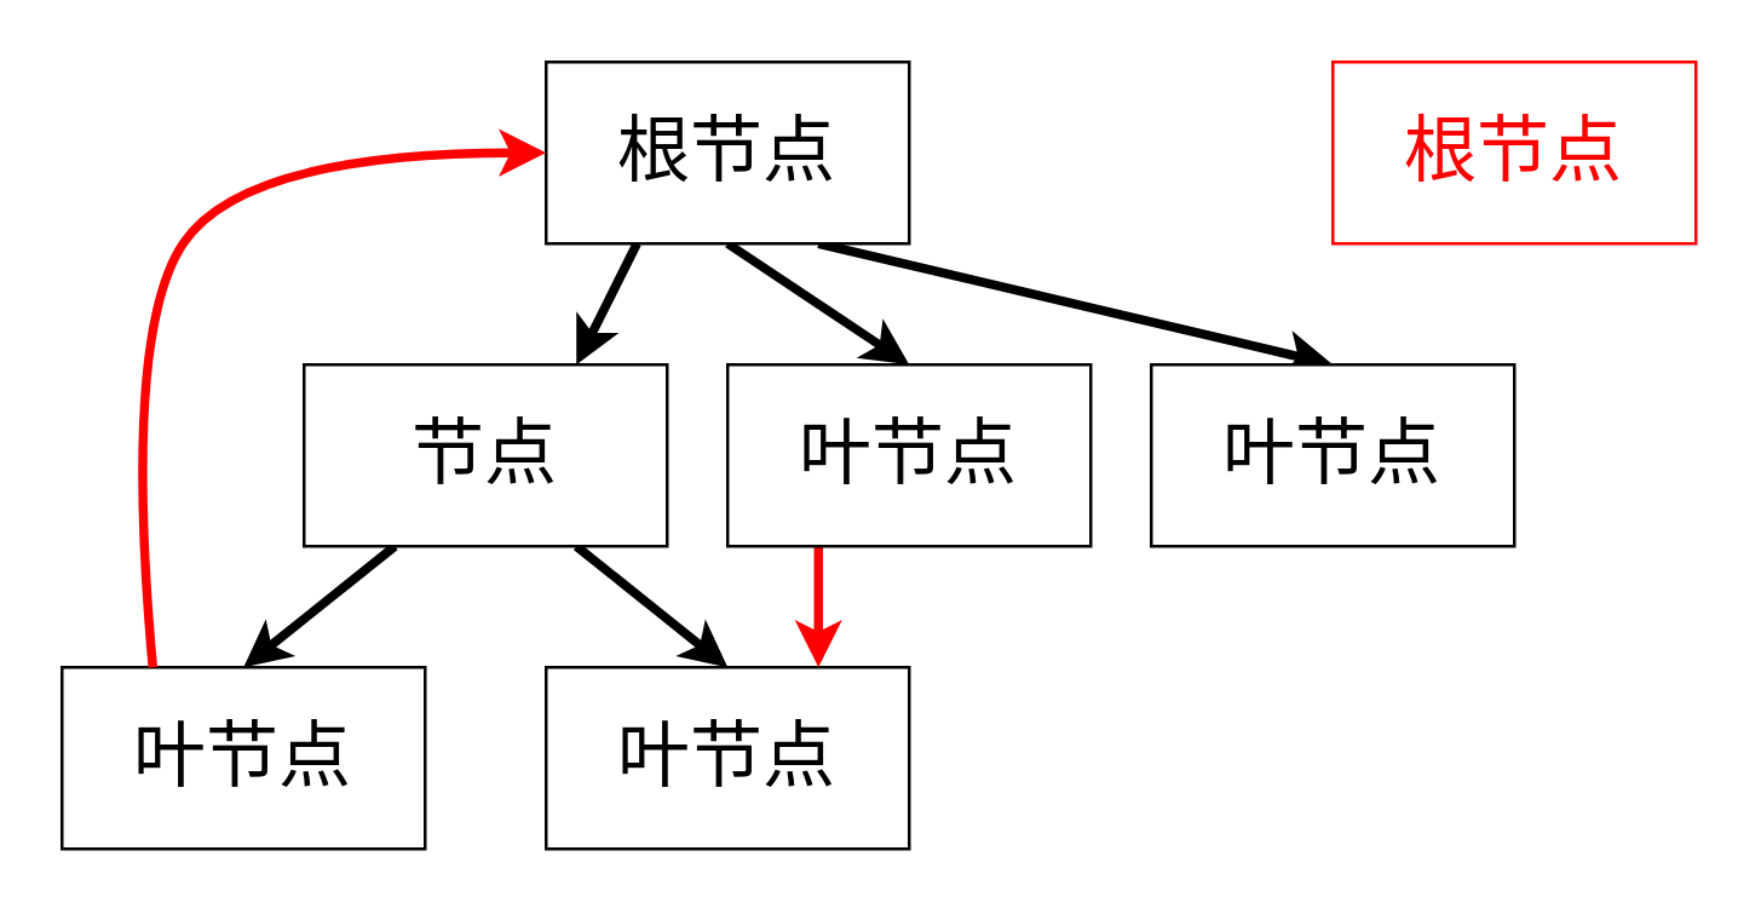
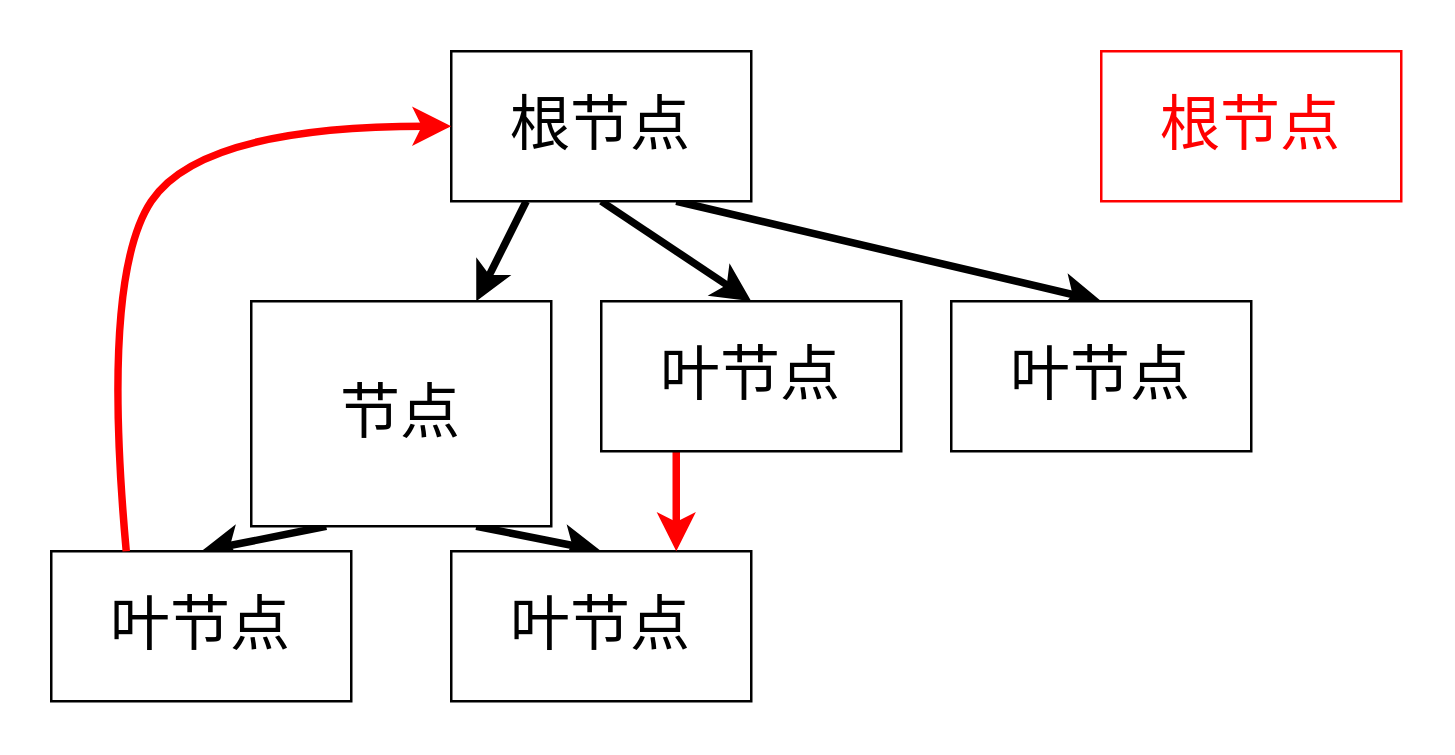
  <mxCell id="0" />
  <mxCell id="1" parent="0" />
  <mxCell id="2" style="rounded=0;orthogonalLoop=1;jettySize=auto;html=1;strokeWidth=3;exitX=0.25;exitY=1;exitDx=0;exitDy=0;entryX=0.75;entryY=0;entryDx=0;entryDy=0;" parent="1" source="5" target="8" edge="1"><mxGeometry relative="1" as="geometry"><mxPoint x="190" y="120" as="targetPoint" /></mxGeometry></mxCell>
  <mxCell id="3" style="rounded=0;orthogonalLoop=1;jettySize=auto;html=1;exitX=0.75;exitY=1;exitDx=0;exitDy=0;entryX=0.5;entryY=0;entryDx=0;entryDy=0;strokeWidth=3;" parent="1" source="5" target="11" edge="1"><mxGeometry relative="1" as="geometry" /></mxCell>
  <mxCell id="4" style="rounded=0;orthogonalLoop=1;jettySize=auto;html=1;entryX=0.5;entryY=0;entryDx=0;entryDy=0;strokeWidth=3;exitX=0.5;exitY=1;exitDx=0;exitDy=0;" parent="1" source="5" target="13" edge="1"><mxGeometry relative="1" as="geometry" /></mxCell>
  <mxCell id="5" value="&lt;font style=&quot;font-size: 24px;&quot;&gt;根节点&lt;/font&gt;" style="rounded=0;whiteSpace=wrap;html=1;" parent="1" vertex="1"><mxGeometry x="180" width="120" height="60" as="geometry" y="20" /></mxCell>
  <mxCell id="6" style="rounded=0;orthogonalLoop=1;jettySize=auto;html=1;entryX=0.5;entryY=0;entryDx=0;entryDy=0;strokeWidth=3;exitX=0.25;exitY=1;exitDx=0;exitDy=0;" parent="1" source="8" target="9" edge="1"><mxGeometry relative="1" as="geometry" /></mxCell>
  <mxCell id="7" style="rounded=0;orthogonalLoop=1;jettySize=auto;html=1;entryX=0.5;entryY=0;entryDx=0;entryDy=0;strokeWidth=3;exitX=0.75;exitY=1;exitDx=0;exitDy=0;" parent="1" source="8" target="10" edge="1"><mxGeometry relative="1" as="geometry" /></mxCell>
- <mxCell id="8" value="&lt;font style=&quot;font-size: 24px;&quot;&gt;节点&lt;/font&gt;" style="rounded=0;whiteSpace=wrap;html=1;" parent="1" vertex="1"><mxGeometry x="100" y="120" width="120" height="60" as="geometry" /></mxCell>
+ <mxCell id="8" value="&lt;font style=&quot;font-size: 24px;&quot;&gt;节点&lt;/font&gt;" style="rounded=0;whiteSpace=wrap;html=1;" parent="1" vertex="1"><mxGeometry x="100" y="120" width="120" height="90" as="geometry" /></mxCell>
  <mxCell id="9" value="&lt;font style=&quot;font-size: 24px;&quot;&gt;叶节点&lt;/font&gt;" style="rounded=0;whiteSpace=wrap;html=1;" parent="1" vertex="1"><mxGeometry y="220" width="120" height="60" as="geometry" x="20" /></mxCell>
  <mxCell id="10" value="&lt;font style=&quot;font-size: 24px;&quot;&gt;叶节点&lt;/font&gt;" style="rounded=0;whiteSpace=wrap;html=1;" parent="1" vertex="1"><mxGeometry x="180" y="220" width="120" height="60" as="geometry" /></mxCell>
  <mxCell id="11" value="&lt;font style=&quot;font-size: 24px;&quot;&gt;叶节点&lt;/font&gt;" style="rounded=0;whiteSpace=wrap;html=1;" parent="1" vertex="1"><mxGeometry x="380" y="120" width="120" height="60" as="geometry" /></mxCell>
  <mxCell id="12" style="edgeStyle=orthogonalEdgeStyle;rounded=0;orthogonalLoop=1;jettySize=auto;html=1;exitX=0.25;exitY=1;exitDx=0;exitDy=0;entryX=0.75;entryY=0;entryDx=0;entryDy=0;strokeWidth=3;strokeColor=#FF0000;" parent="1" source="13" target="10" edge="1"><mxGeometry relative="1" as="geometry" /></mxCell>
  <mxCell id="13" value="&lt;font style=&quot;font-size: 24px;&quot;&gt;叶节点&lt;/font&gt;" style="rounded=0;whiteSpace=wrap;html=1;" parent="1" vertex="1"><mxGeometry x="240" y="120" width="120" height="60" as="geometry" /></mxCell>
  <mxCell id="14" value="" style="curved=1;endArrow=classic;html=1;rounded=0;exitX=0.25;exitY=0;exitDx=0;exitDy=0;entryX=0;entryY=0.5;entryDx=0;entryDy=0;strokeWidth=3;fillColor=#f8cecc;strokeColor=#FF0000;" parent="1" source="9" target="5" edge="1"><mxGeometry width="50" height="50" relative="1" as="geometry"><mxPoint x="50" y="120" as="sourcePoint" /><mxPoint x="100" y="70" as="targetPoint" /><Array as="points"><mxPoint x="40" y="110" /><mxPoint x="80" y="50" /></Array></mxGeometry></mxCell>
  <mxCell id="15" value="&lt;font color=&quot;#ff0000&quot; style=&quot;font-size: 24px;&quot;&gt;根节点&lt;/font&gt;" style="rounded=0;whiteSpace=wrap;html=1;strokeColor=#FF0000;" parent="1" vertex="1"><mxGeometry x="440" width="120" height="60" as="geometry" y="20" /></mxCell>
